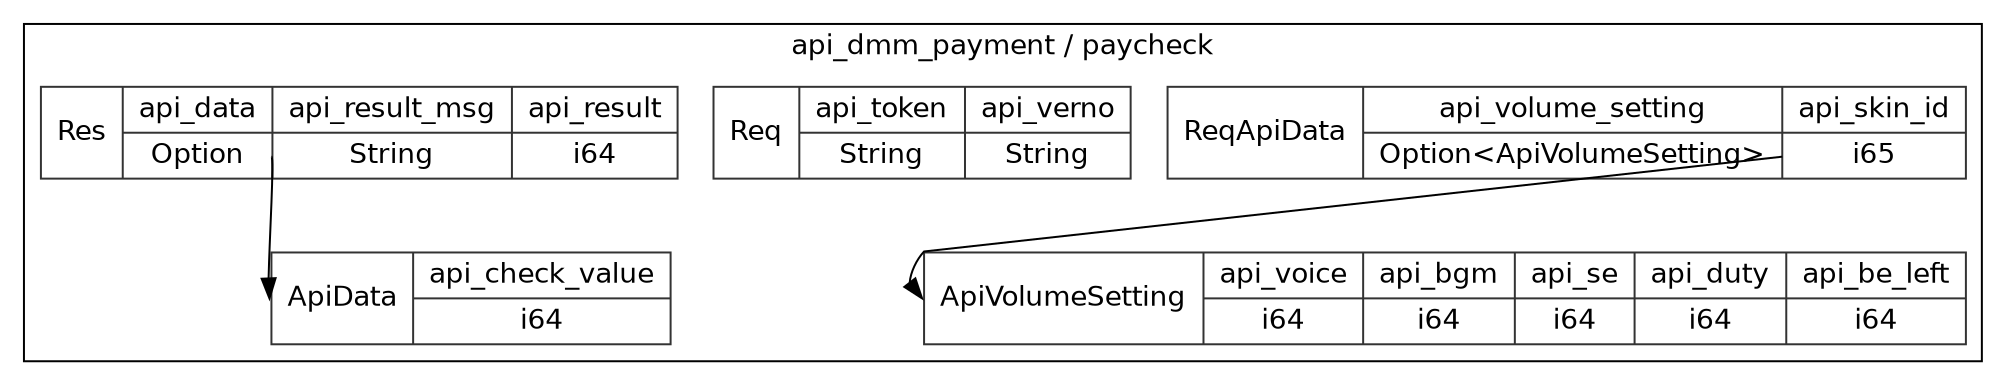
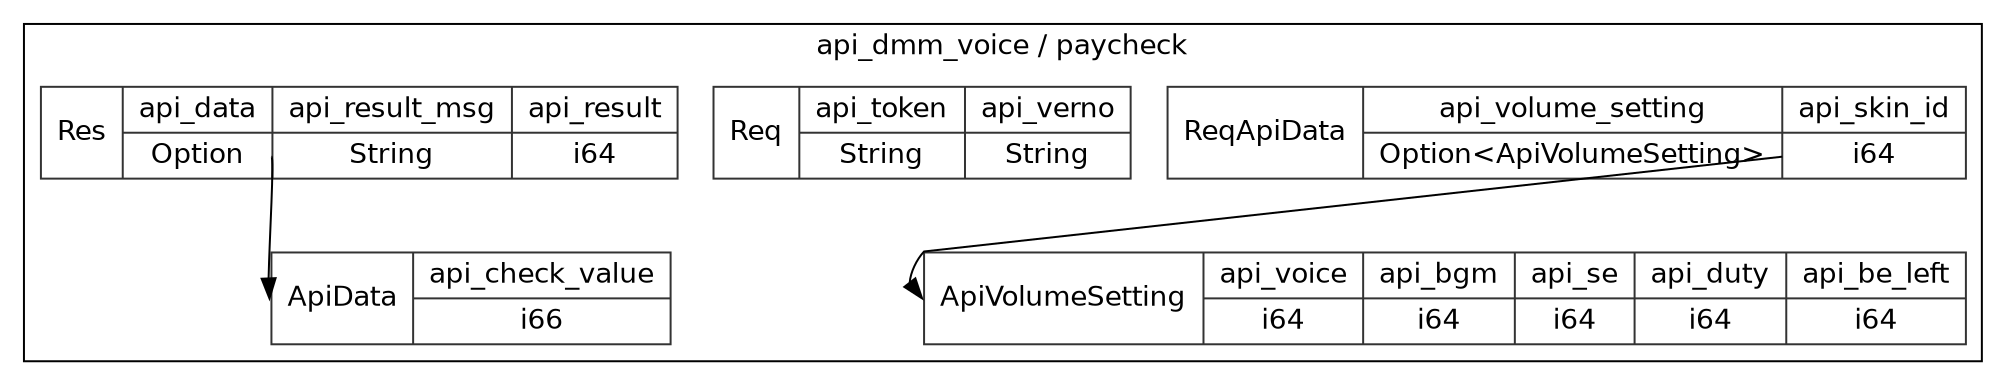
  digraph {
    fontname="DejaVu Sans"
    rankdir=TB
    node [color=gray20 fontname="DejaVu Sans" shape=record style=solid]
    edge [fontname="DejaVu Sans"]
-   n1 [label="<ReqApiData> ReqApiData  | { api_volume_setting | <api_volume_setting> Option\<ApiVolumeSetting\> } | { api_skin_id | <api_skin_id> i65 }"]
+   n1 [label="<ReqApiData> ReqApiData  | { api_volume_setting | <api_volume_setting> Option\<ApiVolumeSetting\> } | { api_skin_id | <api_skin_id> i64 }"]
    n2 [label="<ApiVolumeSetting> ApiVolumeSetting  | { api_voice | <api_voice> i64 } | { api_bgm | <api_bgm> i64 } | { api_se | <api_se> i64 } | { api_duty | <api_duty> i64 } | { api_be_left | <api_be_left> i64 }"]
    n3 [label="<Req> Req  | { api_token | <api_token> String } | { api_verno | <api_verno> String }"]
    n4 [label="<Res> Res  | { api_data | <api_data> Option } | { api_result_msg | <api_result_msg> String } | { api_result | <api_result> i64 }"]
-   n5 [label="<ApiData> ApiData  | { api_check_value | <api_check_value> i64 }"]
+   n5 [label="<ApiData> ApiData  | { api_check_value | <api_check_value> i66 }"]
    subgraph cluster_1 {
-     label="api_dmm_payment / paycheck"
+     label="api_dmm_voice / paycheck"
      n1
      n2
      n3
      n4
      n5
    }
    n1 -> n2 [headport="ApiVolumeSetting:w" tailport="api_volume_setting:e"]
    n4 -> n5 [headport="ApiData:w" tailport="api_data:e"]
  }
